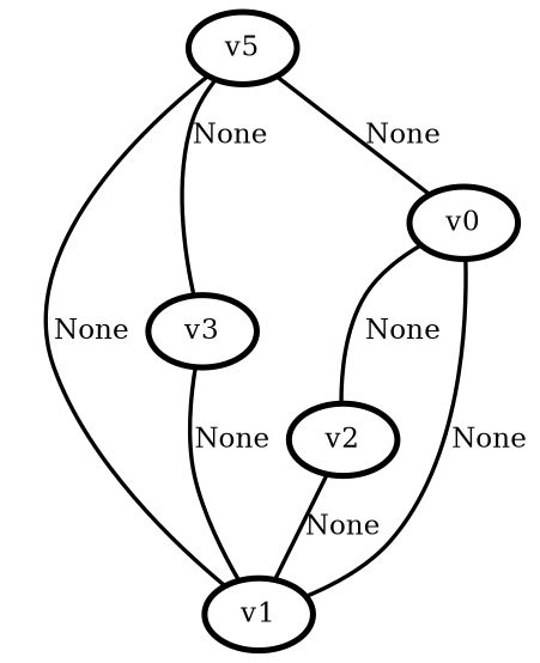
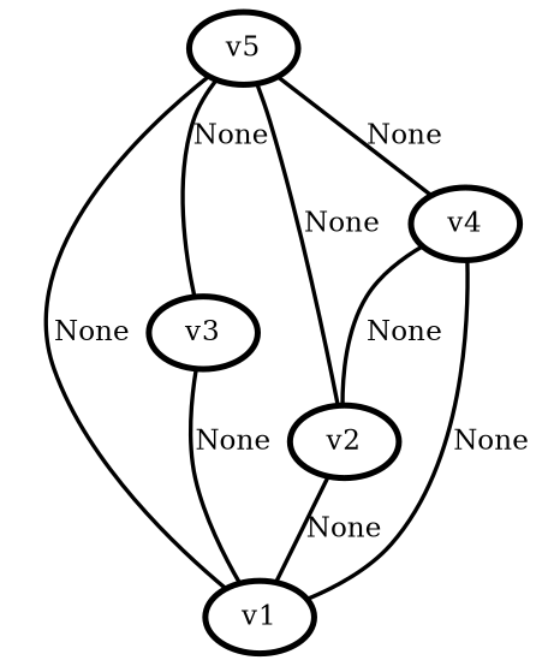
  graph {
    node [fontcolor=Black penwidth=3]
    edge [penwidth=2]
    n1 [label=v1]
    n2 [label=v2]
    n3 [label=v3]
-   n4 [label=v0]
+   n4 [label=v4]
    n5 [label=v5]
    n2 -- n1 [label=None]
    n3 -- n1 [label=None]
    n4 -- n1 [label=None]
    n4 -- n2 [label=None]
    n5 -- n1 [label=None]
+   n5 -- n2 [label=None]
    n5 -- n3 [label=None]
    n5 -- n4 [label=None]
  }
